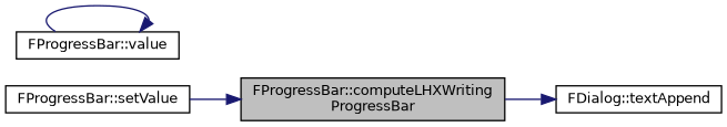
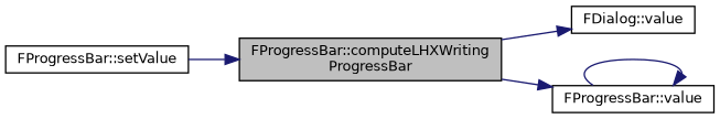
  digraph {
    rankdir=LR
    node [color=black fillcolor=white fontname=Helvetica fontsize=10 shape=record style=filled]
    edge [color=midnightblue fontname=Helvetica fontsize=10 labelfontname=Helvetica labelfontsize=10 style=solid]
    n1 [fillcolor=grey75 fontcolor=black height=0.2 label="FProgressBar::computeLHXWriting\lProgressBar" width=0.4]
-   n2 [height=0.2 label="FDialog::textAppend" width=0.4]
+   n2 [height=0.2 label="FDialog::value" width=0.4]
    n3 [height=0.2 label="FProgressBar::value" width=0.4]
    n4 [height=0.2 label="FProgressBar::setValue" width=0.4]
    n1 -> n2
+   n1 -> n3
    n3 -> n3
    n4 -> n1
  }
